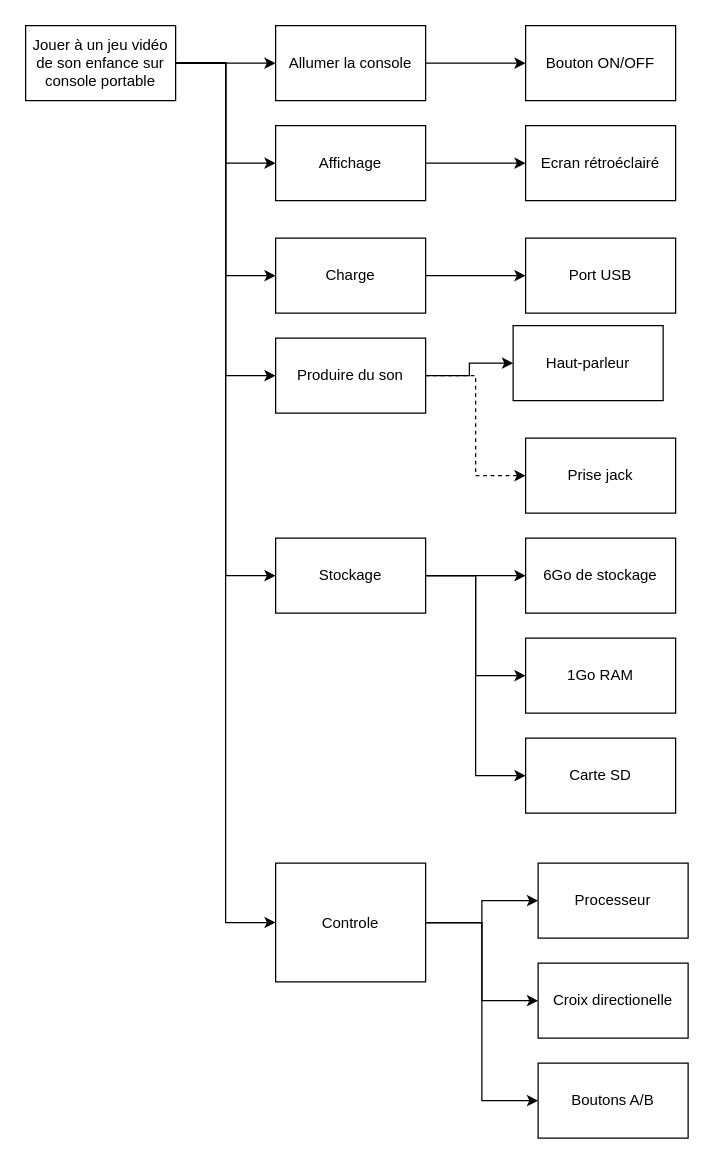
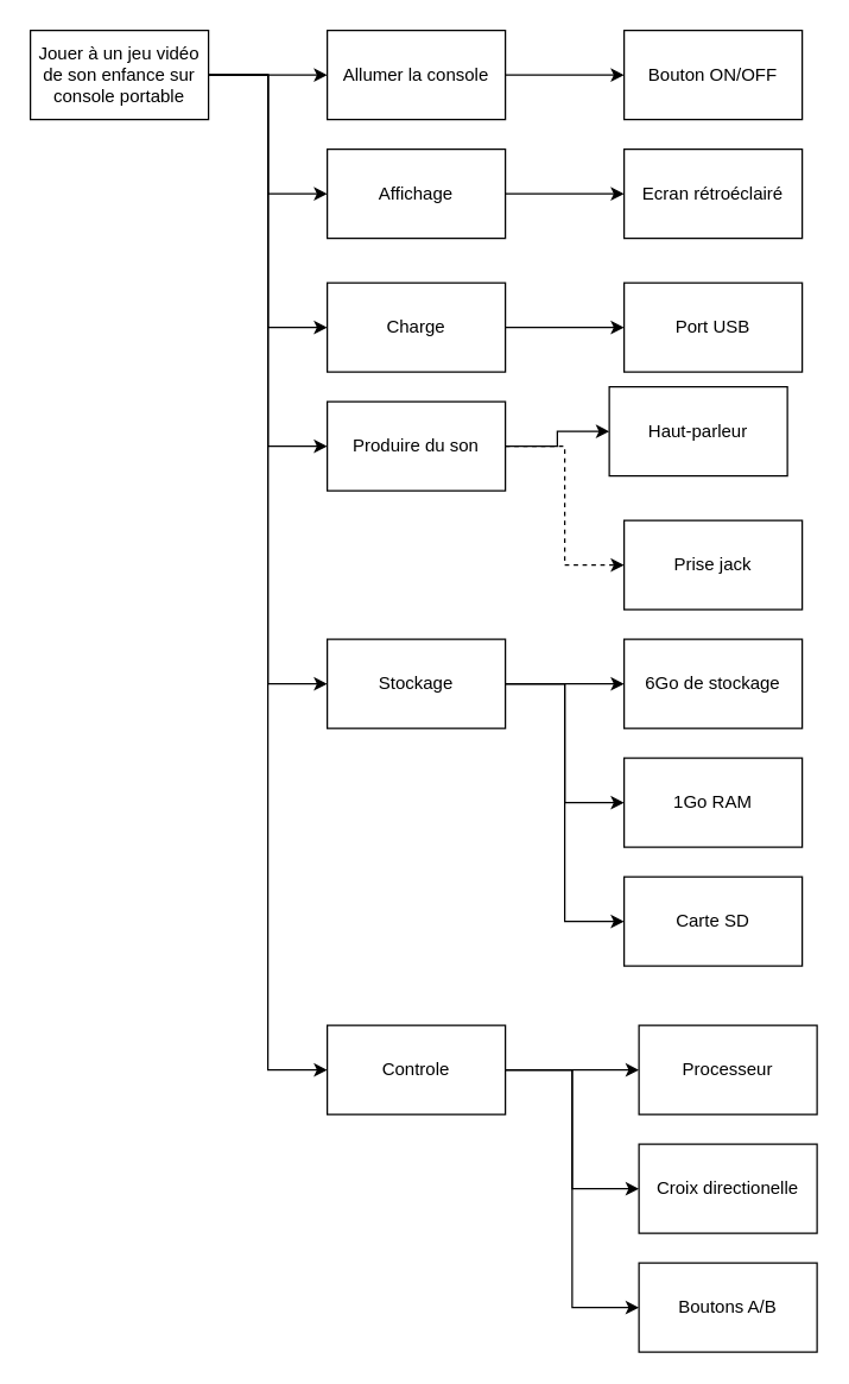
  <mxCell id="0" />
  <mxCell id="1" parent="0" />
  <mxCell id="2" value="" style="edgeStyle=orthogonalEdgeStyle;rounded=0;orthogonalLoop=1;jettySize=auto;html=1;" edge="1" parent="1" source="8" target="10"><mxGeometry relative="1" as="geometry" /></mxCell>
  <mxCell id="3" style="edgeStyle=orthogonalEdgeStyle;rounded=0;orthogonalLoop=1;jettySize=auto;html=1;exitX=1;exitY=0.5;exitDx=0;exitDy=0;entryX=0;entryY=0.5;entryDx=0;entryDy=0;" edge="1" parent="1" source="8" target="13"><mxGeometry relative="1" as="geometry" /></mxCell>
  <mxCell id="4" style="edgeStyle=orthogonalEdgeStyle;rounded=0;orthogonalLoop=1;jettySize=auto;html=1;exitX=1;exitY=0.5;exitDx=0;exitDy=0;entryX=0;entryY=0.5;entryDx=0;entryDy=0;" edge="1" parent="1" source="8" target="15"><mxGeometry relative="1" as="geometry" /></mxCell>
  <mxCell id="5" style="edgeStyle=orthogonalEdgeStyle;rounded=0;orthogonalLoop=1;jettySize=auto;html=1;exitX=1;exitY=0.5;exitDx=0;exitDy=0;entryX=0;entryY=0.5;entryDx=0;entryDy=0;" edge="1" parent="1" source="8" target="18"><mxGeometry relative="1" as="geometry" /></mxCell>
  <mxCell id="6" style="edgeStyle=orthogonalEdgeStyle;rounded=0;orthogonalLoop=1;jettySize=auto;html=1;exitX=1;exitY=0.5;exitDx=0;exitDy=0;entryX=0;entryY=0.5;entryDx=0;entryDy=0;" edge="1" parent="1" source="8" target="22"><mxGeometry relative="1" as="geometry" /></mxCell>
  <mxCell id="7" style="edgeStyle=orthogonalEdgeStyle;rounded=0;orthogonalLoop=1;jettySize=auto;html=1;exitX=1;exitY=0.5;exitDx=0;exitDy=0;entryX=0;entryY=0.5;entryDx=0;entryDy=0;" edge="1" parent="1" source="8" target="27"><mxGeometry relative="1" as="geometry" /></mxCell>
  <mxCell id="8" value="Jouer à un jeu vidéo de son enfance sur console portable" style="rounded=0;whiteSpace=wrap;html=1;" vertex="1" parent="1"><mxGeometry x="20" y="20" width="120" height="60" as="geometry" /></mxCell>
  <mxCell id="9" value="" style="edgeStyle=orthogonalEdgeStyle;rounded=0;orthogonalLoop=1;jettySize=auto;html=1;" edge="1" parent="1" source="10" target="23"><mxGeometry relative="1" as="geometry" /></mxCell>
  <mxCell id="10" value="Allumer la console" style="rounded=0;whiteSpace=wrap;html=1;" vertex="1" parent="1"><mxGeometry x="220" y="20" width="120" height="60" as="geometry" /></mxCell>
  <mxCell id="11" value="Ecran rétroéclairé" style="whiteSpace=wrap;html=1;" vertex="1" parent="1"><mxGeometry x="420" y="100" width="120" height="60" as="geometry" /></mxCell>
  <mxCell id="12" style="edgeStyle=orthogonalEdgeStyle;rounded=0;orthogonalLoop=1;jettySize=auto;html=1;exitX=1;exitY=0.5;exitDx=0;exitDy=0;entryX=0;entryY=0.5;entryDx=0;entryDy=0;" edge="1" parent="1" source="13" target="11"><mxGeometry relative="1" as="geometry" /></mxCell>
  <mxCell id="13" value="Affichage" style="whiteSpace=wrap;html=1;" vertex="1" parent="1"><mxGeometry x="220" y="100" width="120" height="60" as="geometry" /></mxCell>
  <mxCell id="14" value="" style="edgeStyle=orthogonalEdgeStyle;rounded=0;orthogonalLoop=1;jettySize=auto;html=1;" edge="1" parent="1" source="15" target="28"><mxGeometry relative="1" as="geometry" /></mxCell>
  <mxCell id="15" value="Charge" style="whiteSpace=wrap;html=1;" vertex="1" parent="1"><mxGeometry x="220" y="190" width="120" height="60" as="geometry" /></mxCell>
  <mxCell id="16" value="" style="edgeStyle=orthogonalEdgeStyle;rounded=0;orthogonalLoop=1;jettySize=auto;html=1;" edge="1" parent="1" source="18" target="29"><mxGeometry relative="1" as="geometry" /></mxCell>
  <mxCell id="17" style="edgeStyle=orthogonalEdgeStyle;rounded=0;orthogonalLoop=1;jettySize=auto;html=1;exitX=1;exitY=0.5;exitDx=0;exitDy=0;entryX=0;entryY=0.5;entryDx=0;entryDy=0;dashed=1;" edge="1" parent="1" source="18" target="30"><mxGeometry relative="1" as="geometry" /></mxCell>
  <mxCell id="18" value="Produire du son" style="whiteSpace=wrap;html=1;" vertex="1" parent="1"><mxGeometry x="220" y="270" width="120" height="60" as="geometry" /></mxCell>
  <mxCell id="19" value="" style="edgeStyle=orthogonalEdgeStyle;rounded=0;orthogonalLoop=1;jettySize=auto;html=1;" edge="1" parent="1" source="22" target="32"><mxGeometry relative="1" as="geometry" /></mxCell>
  <mxCell id="20" style="edgeStyle=orthogonalEdgeStyle;rounded=0;orthogonalLoop=1;jettySize=auto;html=1;exitX=1;exitY=0.5;exitDx=0;exitDy=0;entryX=0;entryY=0.5;entryDx=0;entryDy=0;" edge="1" parent="1" source="22" target="33"><mxGeometry relative="1" as="geometry" /></mxCell>
  <mxCell id="21" style="edgeStyle=orthogonalEdgeStyle;rounded=0;orthogonalLoop=1;jettySize=auto;html=1;exitX=1;exitY=0.5;exitDx=0;exitDy=0;entryX=0;entryY=0.5;entryDx=0;entryDy=0;" edge="1" parent="1" source="22" target="36"><mxGeometry relative="1" as="geometry" /></mxCell>
  <mxCell id="22" value="Stockage" style="whiteSpace=wrap;html=1;" vertex="1" parent="1"><mxGeometry x="220" y="430" width="120" height="60" as="geometry" /></mxCell>
  <mxCell id="23" value="Bouton ON/OFF" style="whiteSpace=wrap;html=1;" vertex="1" parent="1"><mxGeometry x="420" y="20" width="120" height="60" as="geometry" /></mxCell>
  <mxCell id="24" value="" style="edgeStyle=orthogonalEdgeStyle;rounded=0;orthogonalLoop=1;jettySize=auto;html=1;" edge="1" parent="1" source="27" target="31"><mxGeometry relative="1" as="geometry" /></mxCell>
  <mxCell id="25" style="edgeStyle=orthogonalEdgeStyle;rounded=0;orthogonalLoop=1;jettySize=auto;html=1;exitX=1;exitY=0.5;exitDx=0;exitDy=0;entryX=0;entryY=0.5;entryDx=0;entryDy=0;" edge="1" parent="1" source="27" target="34"><mxGeometry relative="1" as="geometry" /></mxCell>
  <mxCell id="26" style="edgeStyle=orthogonalEdgeStyle;rounded=0;orthogonalLoop=1;jettySize=auto;html=1;exitX=1;exitY=0.5;exitDx=0;exitDy=0;entryX=0;entryY=0.5;entryDx=0;entryDy=0;" edge="1" parent="1" source="27" target="35"><mxGeometry relative="1" as="geometry" /></mxCell>
- <mxCell id="27" value="Controle" style="whiteSpace=wrap;html=1;" vertex="1" parent="1"><mxGeometry x="220" y="690" width="120" height="95" as="geometry" /></mxCell>
+ <mxCell id="27" value="Controle" style="whiteSpace=wrap;html=1;" vertex="1" parent="1"><mxGeometry x="220" y="690" width="120" height="60" as="geometry" /></mxCell>
  <mxCell id="28" value="Port USB" style="whiteSpace=wrap;html=1;" vertex="1" parent="1"><mxGeometry x="420" y="190" width="120" height="60" as="geometry" /></mxCell>
  <mxCell id="29" value="Haut-parleur" style="whiteSpace=wrap;html=1;" vertex="1" parent="1"><mxGeometry x="410" y="260" width="120" height="60" as="geometry" /></mxCell>
  <mxCell id="30" value="Prise jack" style="whiteSpace=wrap;html=1;" vertex="1" parent="1"><mxGeometry x="420" y="350" width="120" height="60" as="geometry" /></mxCell>
  <mxCell id="31" value="Processeur" style="whiteSpace=wrap;html=1;" vertex="1" parent="1"><mxGeometry x="430" y="690" width="120" height="60" as="geometry" /></mxCell>
  <mxCell id="32" value="6Go de stockage" style="whiteSpace=wrap;html=1;" vertex="1" parent="1"><mxGeometry x="420" y="430" width="120" height="60" as="geometry" /></mxCell>
  <mxCell id="33" value="1Go RAM" style="whiteSpace=wrap;html=1;" vertex="1" parent="1"><mxGeometry x="420" y="510" width="120" height="60" as="geometry" /></mxCell>
  <mxCell id="34" value="Croix directionelle" style="whiteSpace=wrap;html=1;" vertex="1" parent="1"><mxGeometry x="430" y="770" width="120" height="60" as="geometry" /></mxCell>
  <mxCell id="35" value="Boutons A/B" style="whiteSpace=wrap;html=1;" vertex="1" parent="1"><mxGeometry x="430" y="850" width="120" height="60" as="geometry" /></mxCell>
  <mxCell id="36" value="Carte SD" style="whiteSpace=wrap;html=1;" vertex="1" parent="1"><mxGeometry x="420" y="590" width="120" height="60" as="geometry" /></mxCell>
